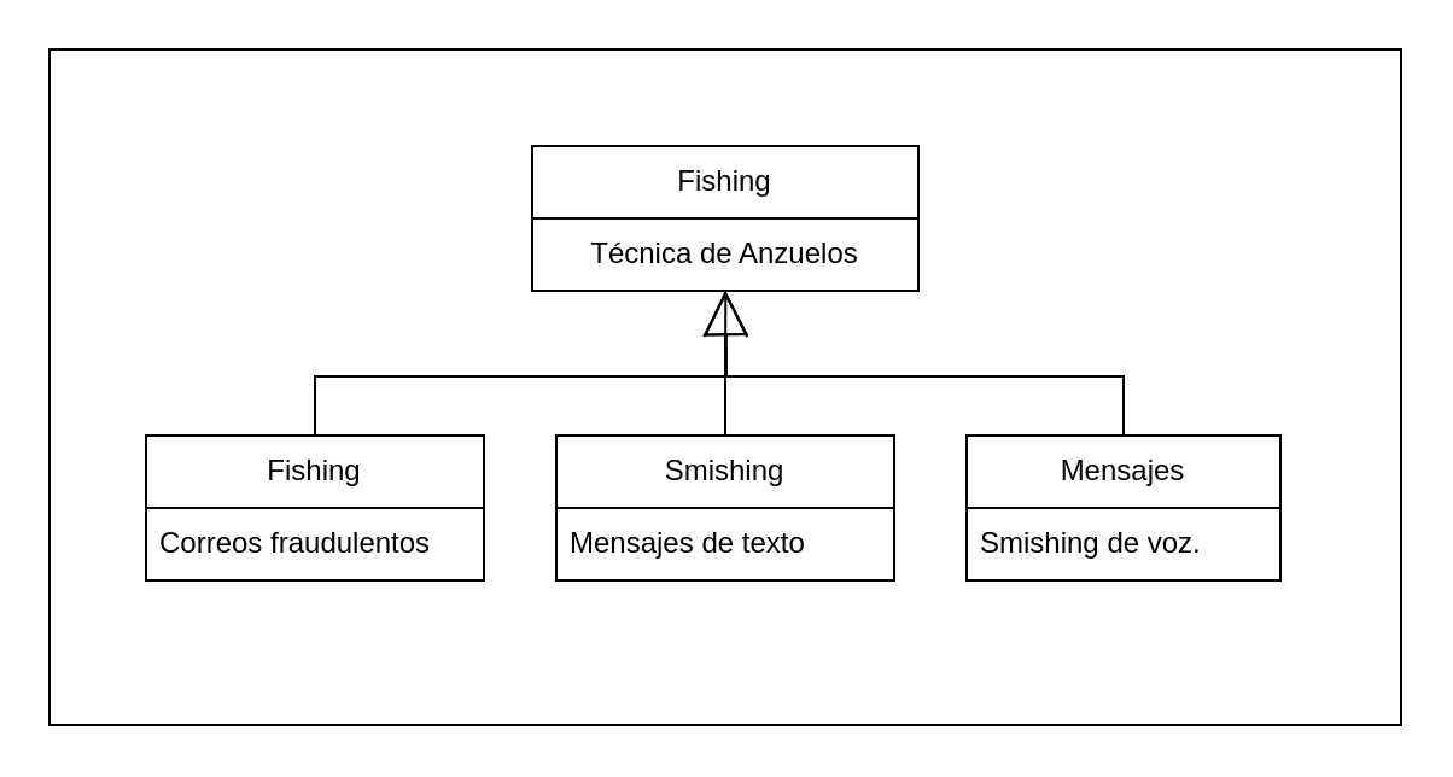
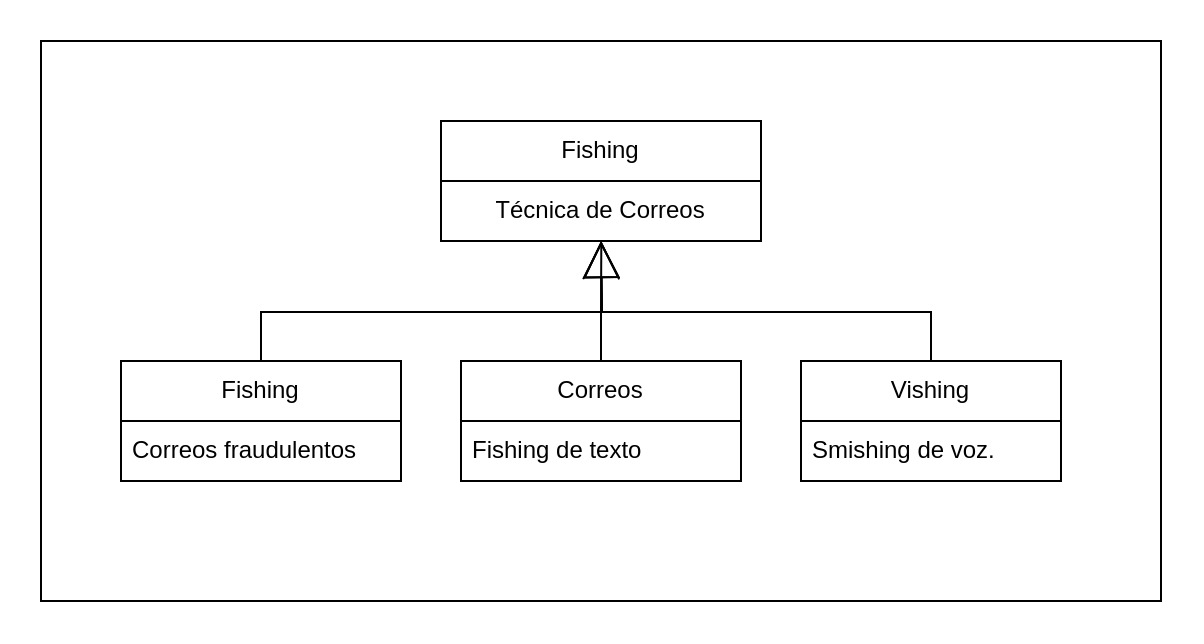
  <mxCell id="0" />
  <mxCell id="1" parent="0" />
  <mxCell id="2" value="Fishing" style="swimlane;fontStyle=0;childLayout=stackLayout;horizontal=1;startSize=30;horizontalStack=0;resizeParent=1;resizeParentMax=0;resizeLast=0;collapsible=1;marginBottom=0;whiteSpace=wrap;html=1;fillColor=none;" vertex="1" parent="1"><mxGeometry x="220" y="60" width="160" height="60" as="geometry" /></mxCell>
- <mxCell id="3" value="Técnica de Anzuelos" style="text;strokeColor=none;fillColor=none;align=center;verticalAlign=middle;spacingLeft=4;spacingRight=4;overflow=hidden;points=[[0,0.5],[1,0.5]];portConstraint=eastwest;rotatable=0;whiteSpace=wrap;html=1;" vertex="1" parent="2"><mxGeometry y="30" width="160" height="30" as="geometry" /></mxCell>
+ <mxCell id="3" value="Técnica de Correos" style="text;strokeColor=none;fillColor=none;align=center;verticalAlign=middle;spacingLeft=4;spacingRight=4;overflow=hidden;points=[[0,0.5],[1,0.5]];portConstraint=eastwest;rotatable=0;whiteSpace=wrap;html=1;" vertex="1" parent="2"><mxGeometry y="30" width="160" height="30" as="geometry" /></mxCell>
  <mxCell id="4" style="edgeStyle=orthogonalEdgeStyle;rounded=0;orthogonalLoop=1;jettySize=auto;html=1;exitX=0.5;exitY=0;exitDx=0;exitDy=0;endSize=16;endArrow=block;endFill=0;" edge="1" parent="1" source="5"><mxGeometry relative="1" as="geometry"><mxPoint x="300" y="120" as="targetPoint" /></mxGeometry></mxCell>
  <mxCell id="5" value="Fishing" style="swimlane;fontStyle=0;childLayout=stackLayout;horizontal=1;startSize=30;horizontalStack=0;resizeParent=1;resizeParentMax=0;resizeLast=0;collapsible=1;marginBottom=0;whiteSpace=wrap;html=1;fillColor=none;" vertex="1" parent="1"><mxGeometry x="60" y="180" width="140" height="60" as="geometry" /></mxCell>
  <mxCell id="6" value="Correos fraudulentos" style="text;strokeColor=none;fillColor=none;align=left;verticalAlign=middle;spacingLeft=4;spacingRight=4;overflow=hidden;points=[[0,0.5],[1,0.5]];portConstraint=eastwest;rotatable=0;whiteSpace=wrap;html=1;" vertex="1" parent="5"><mxGeometry y="30" width="140" height="30" as="geometry" /></mxCell>
- <mxCell id="7" value="Smishing" style="swimlane;fontStyle=0;childLayout=stackLayout;horizontal=1;startSize=30;horizontalStack=0;resizeParent=1;resizeParentMax=0;resizeLast=0;collapsible=1;marginBottom=0;whiteSpace=wrap;html=1;fillColor=none;" vertex="1" parent="1"><mxGeometry x="230" y="180" width="140" height="60" as="geometry" /></mxCell>
- <mxCell id="8" value="Mensajes de texto" style="text;strokeColor=none;fillColor=none;align=left;verticalAlign=middle;spacingLeft=4;spacingRight=4;overflow=hidden;points=[[0,0.5],[1,0.5]];portConstraint=eastwest;rotatable=0;whiteSpace=wrap;html=1;" vertex="1" parent="7"><mxGeometry y="30" width="140" height="30" as="geometry" /></mxCell>
+ <mxCell id="7" value="Correos" style="swimlane;fontStyle=0;childLayout=stackLayout;horizontal=1;startSize=30;horizontalStack=0;resizeParent=1;resizeParentMax=0;resizeLast=0;collapsible=1;marginBottom=0;whiteSpace=wrap;html=1;fillColor=none;" vertex="1" parent="1"><mxGeometry x="230" y="180" width="140" height="60" as="geometry" /></mxCell>
+ <mxCell id="8" value="Fishing de texto" style="text;strokeColor=none;fillColor=none;align=left;verticalAlign=middle;spacingLeft=4;spacingRight=4;overflow=hidden;points=[[0,0.5],[1,0.5]];portConstraint=eastwest;rotatable=0;whiteSpace=wrap;html=1;" vertex="1" parent="7"><mxGeometry y="30" width="140" height="30" as="geometry" /></mxCell>
  <mxCell id="9" style="edgeStyle=orthogonalEdgeStyle;rounded=0;orthogonalLoop=1;jettySize=auto;html=1;exitX=0.5;exitY=0;exitDx=0;exitDy=0;endArrow=block;endFill=0;endSize=16;" edge="1" parent="1" source="10"><mxGeometry relative="1" as="geometry"><mxPoint x="300" y="120" as="targetPoint" /></mxGeometry></mxCell>
- <mxCell id="10" value="Mensajes" style="swimlane;fontStyle=0;childLayout=stackLayout;horizontal=1;startSize=30;horizontalStack=0;resizeParent=1;resizeParentMax=0;resizeLast=0;collapsible=1;marginBottom=0;whiteSpace=wrap;html=1;fillColor=none;" vertex="1" parent="1"><mxGeometry x="400" y="180" width="130" height="60" as="geometry" /></mxCell>
+ <mxCell id="10" value="Vishing" style="swimlane;fontStyle=0;childLayout=stackLayout;horizontal=1;startSize=30;horizontalStack=0;resizeParent=1;resizeParentMax=0;resizeLast=0;collapsible=1;marginBottom=0;whiteSpace=wrap;html=1;fillColor=none;" vertex="1" parent="1"><mxGeometry x="400" y="180" width="130" height="60" as="geometry" /></mxCell>
  <mxCell id="11" value="Smishing de voz." style="text;strokeColor=none;fillColor=none;align=left;verticalAlign=middle;spacingLeft=4;spacingRight=4;overflow=hidden;points=[[0,0.5],[1,0.5]];portConstraint=eastwest;rotatable=0;whiteSpace=wrap;html=1;" vertex="1" parent="10"><mxGeometry y="30" width="130" height="30" as="geometry" /></mxCell>
  <mxCell id="12" style="edgeStyle=orthogonalEdgeStyle;rounded=0;orthogonalLoop=1;jettySize=auto;html=1;exitX=0.5;exitY=0;exitDx=0;exitDy=0;entryX=0.501;entryY=1;entryDx=0;entryDy=0;entryPerimeter=0;endArrow=open;endFill=0;strokeWidth=1;endSize=17;" edge="1" parent="1" source="7" target="3"><mxGeometry relative="1" as="geometry" /></mxCell>
  <mxCell id="13" value="" style="rounded=0;whiteSpace=wrap;html=1;fillColor=none;" vertex="1" parent="1"><mxGeometry x="20" y="20" width="560" height="280" as="geometry" /></mxCell>
